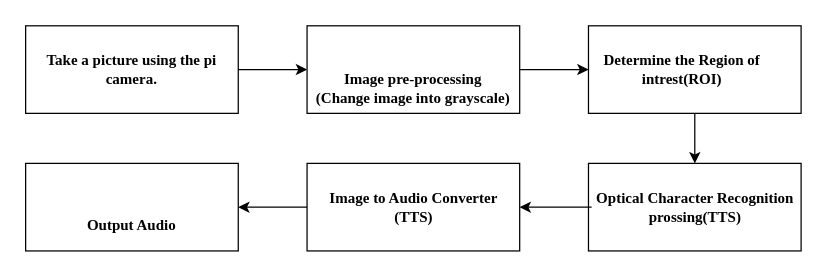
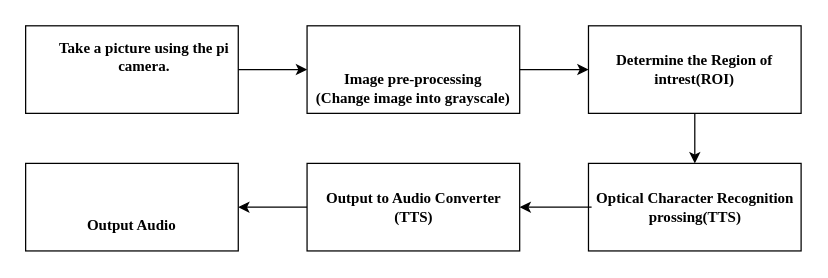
  <mxCell id="0" />
  <mxCell id="1" parent="0" />
  <mxCell id="2" style="edgeStyle=orthogonalEdgeStyle;rounded=0;orthogonalLoop=1;jettySize=auto;html=1;exitX=1;exitY=0.5;exitDx=0;exitDy=0;entryX=0;entryY=0.5;entryDx=0;entryDy=0;" edge="1" parent="1" source="3" target="6"><mxGeometry relative="1" as="geometry" /></mxCell>
  <mxCell id="3" value="" style="rounded=0;whiteSpace=wrap;html=1;" vertex="1" parent="1"><mxGeometry x="20" y="20" width="170" height="70" as="geometry" /></mxCell>
- <mxCell id="4" value="&lt;font face=&quot;Verdana&quot; size=&quot;1&quot;&gt;&lt;b style=&quot;font-size: 12px&quot;&gt;Take a picture using the pi camera.&lt;/b&gt;&lt;/font&gt;" style="text;html=1;strokeColor=none;fillColor=none;align=center;verticalAlign=middle;whiteSpace=wrap;rounded=0;" vertex="1" parent="1"><mxGeometry x="35" y="40" width="140" height="30" as="geometry" /></mxCell>
+ <mxCell id="4" value="&lt;font face=&quot;Verdana&quot; size=&quot;1&quot;&gt;&lt;b style=&quot;font-size: 12px&quot;&gt;Take a picture using the pi camera.&lt;/b&gt;&lt;/font&gt;" style="text;html=1;strokeColor=none;fillColor=none;align=center;verticalAlign=middle;whiteSpace=wrap;rounded=0;" vertex="1" parent="1"><mxGeometry x="45" y="30" width="140" height="30" as="geometry" /></mxCell>
  <mxCell id="5" style="edgeStyle=orthogonalEdgeStyle;rounded=0;orthogonalLoop=1;jettySize=auto;html=1;exitX=1;exitY=0.5;exitDx=0;exitDy=0;entryX=0;entryY=0.5;entryDx=0;entryDy=0;" edge="1" parent="1" source="6" target="9"><mxGeometry relative="1" as="geometry" /></mxCell>
  <mxCell id="6" value="" style="rounded=0;whiteSpace=wrap;html=1;" vertex="1" parent="1"><mxGeometry x="245" y="20" width="170" height="70" as="geometry" /></mxCell>
  <mxCell id="7" value="&lt;font face=&quot;Verdana&quot; size=&quot;1&quot;&gt;&lt;b style=&quot;font-size: 12px&quot;&gt;Image pre-processing&lt;br&gt;(Change image into grayscale)&lt;br&gt;&lt;/b&gt;&lt;/font&gt;" style="text;html=1;strokeColor=none;fillColor=none;align=center;verticalAlign=middle;whiteSpace=wrap;rounded=0;" vertex="1" parent="1"><mxGeometry x="250" y="55" width="160" height="30" as="geometry" /></mxCell>
  <mxCell id="8" style="edgeStyle=orthogonalEdgeStyle;rounded=0;orthogonalLoop=1;jettySize=auto;html=1;exitX=0.5;exitY=1;exitDx=0;exitDy=0;entryX=0.5;entryY=0;entryDx=0;entryDy=0;" edge="1" parent="1" source="9" target="11"><mxGeometry relative="1" as="geometry" /></mxCell>
  <mxCell id="9" value="" style="rounded=0;whiteSpace=wrap;html=1;" vertex="1" parent="1"><mxGeometry x="470" y="20" width="170" height="70" as="geometry" /></mxCell>
- <mxCell id="10" value="&lt;font face=&quot;Verdana&quot; size=&quot;1&quot;&gt;&lt;b style=&quot;font-size: 12px&quot;&gt;Determine the Region of intrest(ROI)&lt;/b&gt;&lt;/font&gt;" style="text;html=1;strokeColor=none;fillColor=none;align=center;verticalAlign=middle;whiteSpace=wrap;rounded=0;" vertex="1" parent="1"><mxGeometry x="475" y="30" width="140" height="50" as="geometry" /></mxCell>
+ <mxCell id="10" value="&lt;font face=&quot;Verdana&quot; size=&quot;1&quot;&gt;&lt;b style=&quot;font-size: 12px&quot;&gt;Determine the Region of intrest(ROI)&lt;/b&gt;&lt;/font&gt;" style="text;html=1;strokeColor=none;fillColor=none;align=center;verticalAlign=middle;whiteSpace=wrap;rounded=0;" vertex="1" parent="1"><mxGeometry x="485" y="30" width="140" height="50" as="geometry" /></mxCell>
  <mxCell id="11" value="" style="rounded=0;whiteSpace=wrap;html=1;" vertex="1" parent="1"><mxGeometry x="470" y="130" width="170" height="70" as="geometry" /></mxCell>
  <mxCell id="12" style="edgeStyle=orthogonalEdgeStyle;rounded=0;orthogonalLoop=1;jettySize=auto;html=1;exitX=0;exitY=0.5;exitDx=0;exitDy=0;entryX=1;entryY=0.5;entryDx=0;entryDy=0;" edge="1" parent="1" source="13" target="15"><mxGeometry relative="1" as="geometry" /></mxCell>
  <mxCell id="13" value="&lt;font face=&quot;Verdana&quot; size=&quot;1&quot;&gt;&lt;b style=&quot;font-size: 12px&quot;&gt;Optical Character Recognition prossing(TTS)&lt;/b&gt;&lt;/font&gt;" style="text;html=1;strokeColor=none;fillColor=none;align=center;verticalAlign=middle;whiteSpace=wrap;rounded=0;" vertex="1" parent="1"><mxGeometry x="472.5" y="140" width="165" height="50" as="geometry" /></mxCell>
  <mxCell id="14" style="edgeStyle=orthogonalEdgeStyle;rounded=0;orthogonalLoop=1;jettySize=auto;html=1;exitX=0;exitY=0.5;exitDx=0;exitDy=0;entryX=1;entryY=0.5;entryDx=0;entryDy=0;" edge="1" parent="1" source="15" target="17"><mxGeometry relative="1" as="geometry" /></mxCell>
  <mxCell id="15" value="" style="rounded=0;whiteSpace=wrap;html=1;" vertex="1" parent="1"><mxGeometry x="245" y="130" width="170" height="70" as="geometry" /></mxCell>
- <mxCell id="16" value="&lt;font face=&quot;Verdana&quot; size=&quot;1&quot;&gt;&lt;b style=&quot;font-size: 12px&quot;&gt;Image to Audio Converter&lt;br&gt;(TTS)&lt;br&gt;&lt;/b&gt;&lt;/font&gt;" style="text;html=1;strokeColor=none;fillColor=none;align=center;verticalAlign=middle;whiteSpace=wrap;rounded=0;" vertex="1" parent="1"><mxGeometry x="257.5" y="145" width="145" height="40" as="geometry" /></mxCell>
+ <mxCell id="16" value="&lt;font face=&quot;Verdana&quot; size=&quot;1&quot;&gt;&lt;b style=&quot;font-size: 12px&quot;&gt;Output to Audio Converter&lt;br&gt;(TTS)&lt;br&gt;&lt;/b&gt;&lt;/font&gt;" style="text;html=1;strokeColor=none;fillColor=none;align=center;verticalAlign=middle;whiteSpace=wrap;rounded=0;" vertex="1" parent="1"><mxGeometry x="257.5" y="145" width="145" height="40" as="geometry" /></mxCell>
  <mxCell id="17" value="" style="rounded=0;whiteSpace=wrap;html=1;" vertex="1" parent="1"><mxGeometry x="20" y="130" width="170" height="70" as="geometry" /></mxCell>
  <mxCell id="18" value="&lt;font face=&quot;Verdana&quot; size=&quot;1&quot;&gt;&lt;b style=&quot;font-size: 12px&quot;&gt;Output Audio&lt;/b&gt;&lt;/font&gt;" style="text;html=1;strokeColor=none;fillColor=none;align=center;verticalAlign=middle;whiteSpace=wrap;rounded=0;" vertex="1" parent="1"><mxGeometry x="35" y="165" width="140" height="30" as="geometry" /></mxCell>
